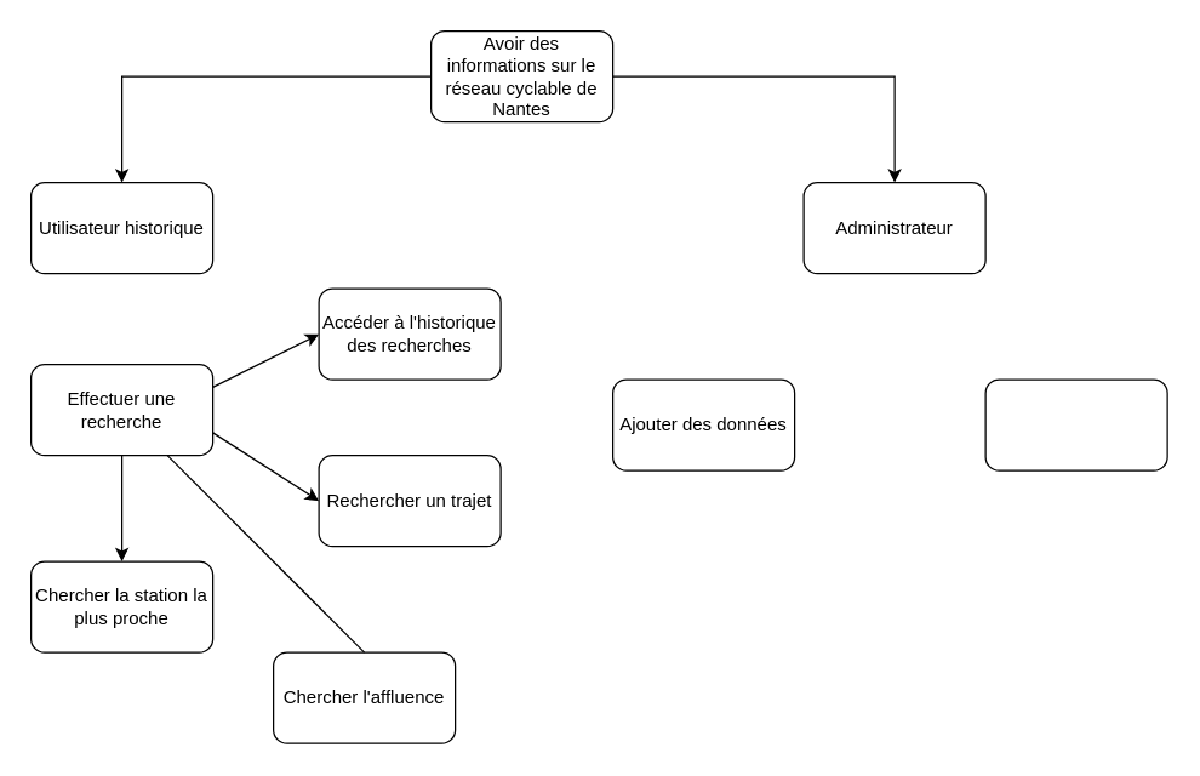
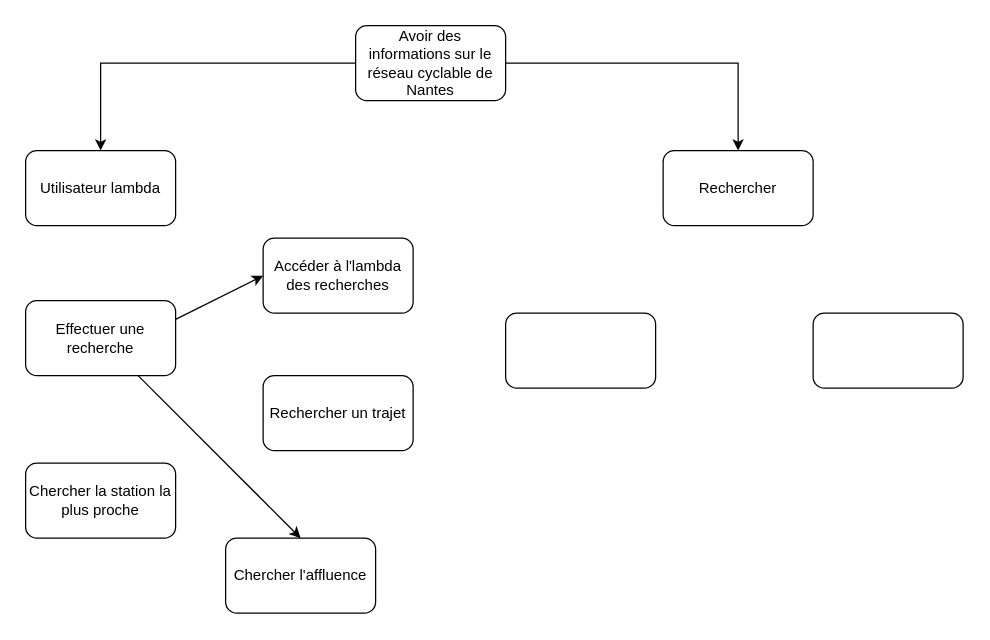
  <mxCell id="0" />
  <mxCell id="1" parent="0" />
  <mxCell id="2" value="" style="rounded=1;whiteSpace=wrap;html=1;" vertex="1" parent="1"><mxGeometry x="284" y="20" width="120" height="60" as="geometry" /></mxCell>
  <mxCell id="3" style="edgeStyle=orthogonalEdgeStyle;rounded=0;orthogonalLoop=1;jettySize=auto;html=1;exitX=0;exitY=0.5;exitDx=0;exitDy=0;entryX=0.5;entryY=0;entryDx=0;entryDy=0;" edge="1" parent="1" source="5" target="8"><mxGeometry relative="1" as="geometry" /></mxCell>
  <mxCell id="4" style="edgeStyle=orthogonalEdgeStyle;rounded=0;orthogonalLoop=1;jettySize=auto;html=1;exitX=1;exitY=0.5;exitDx=0;exitDy=0;entryX=0.5;entryY=0;entryDx=0;entryDy=0;" edge="1" parent="1" source="5" target="9"><mxGeometry relative="1" as="geometry" /></mxCell>
  <mxCell id="5" value="Avoir des informations sur le réseau cyclable de Nantes" style="text;html=1;strokeColor=none;fillColor=none;align=center;verticalAlign=middle;whiteSpace=wrap;rounded=0;" vertex="1" parent="1"><mxGeometry x="284" y="20" width="120" height="60" as="geometry" /></mxCell>
  <mxCell id="6" value="" style="rounded=1;whiteSpace=wrap;html=1;" vertex="1" parent="1"><mxGeometry x="20" y="120" width="120" height="60" as="geometry" /></mxCell>
  <mxCell id="7" value="" style="rounded=1;whiteSpace=wrap;html=1;" vertex="1" parent="1"><mxGeometry x="530" y="120" width="120" height="60" as="geometry" /></mxCell>
- <mxCell id="8" value="Utilisateur historique" style="text;html=1;strokeColor=none;fillColor=none;align=center;verticalAlign=middle;whiteSpace=wrap;rounded=0;" vertex="1" parent="1"><mxGeometry x="20" y="120" width="120" height="60" as="geometry" /></mxCell>
- <mxCell id="9" value="Administrateur" style="text;html=1;strokeColor=none;fillColor=none;align=center;verticalAlign=middle;whiteSpace=wrap;rounded=0;" vertex="1" parent="1"><mxGeometry x="530" y="120" width="120" height="60" as="geometry" /></mxCell>
+ <mxCell id="8" value="Utilisateur lambda" style="text;html=1;strokeColor=none;fillColor=none;align=center;verticalAlign=middle;whiteSpace=wrap;rounded=0;" vertex="1" parent="1"><mxGeometry x="20" y="120" width="120" height="60" as="geometry" /></mxCell>
+ <mxCell id="9" value="Rechercher" style="text;html=1;strokeColor=none;fillColor=none;align=center;verticalAlign=middle;whiteSpace=wrap;rounded=0;" vertex="1" parent="1"><mxGeometry x="530" y="120" width="120" height="60" as="geometry" /></mxCell>
  <mxCell id="10" value="" style="rounded=1;whiteSpace=wrap;html=1;" vertex="1" parent="1"><mxGeometry x="404" y="250" width="120" height="60" as="geometry" /></mxCell>
- <mxCell id="11" value="Ajouter des données" style="text;html=1;strokeColor=none;fillColor=none;align=center;verticalAlign=middle;whiteSpace=wrap;rounded=0;" vertex="1" parent="1"><mxGeometry x="404" y="250" width="120" height="60" as="geometry" /></mxCell>
  <mxCell id="12" value="" style="rounded=1;whiteSpace=wrap;html=1;" vertex="1" parent="1"><mxGeometry x="650" y="250" width="120" height="60" as="geometry" /></mxCell>
  <mxCell id="13" value="" style="rounded=1;whiteSpace=wrap;html=1;" vertex="1" parent="1"><mxGeometry x="20" y="240" width="120" height="60" as="geometry" /></mxCell>
- <mxCell id="14" style="edgeStyle=orthogonalEdgeStyle;rounded=0;orthogonalLoop=1;jettySize=auto;html=1;exitX=0.5;exitY=1;exitDx=0;exitDy=0;entryX=0.5;entryY=0;entryDx=0;entryDy=0;" edge="1" parent="1" source="15" target="23"><mxGeometry relative="1" as="geometry" /></mxCell>
  <mxCell id="15" value="Effectuer une recherche" style="text;html=1;strokeColor=none;fillColor=none;align=center;verticalAlign=middle;whiteSpace=wrap;rounded=0;" vertex="1" parent="1"><mxGeometry x="20" y="240" width="120" height="60" as="geometry" /></mxCell>
  <mxCell id="16" value="" style="rounded=1;whiteSpace=wrap;html=1;" vertex="1" parent="1"><mxGeometry x="210" y="190" width="120" height="60" as="geometry" /></mxCell>
- <mxCell id="17" value="Accéder à l'historique des recherches" style="text;html=1;strokeColor=none;fillColor=none;align=center;verticalAlign=middle;whiteSpace=wrap;rounded=0;" vertex="1" parent="1"><mxGeometry x="210" y="190" width="120" height="60" as="geometry" /></mxCell>
+ <mxCell id="17" value="Accéder à l'lambda des recherches" style="text;html=1;strokeColor=none;fillColor=none;align=center;verticalAlign=middle;whiteSpace=wrap;rounded=0;" vertex="1" parent="1"><mxGeometry x="210" y="190" width="120" height="60" as="geometry" /></mxCell>
  <mxCell id="18" value="" style="rounded=1;whiteSpace=wrap;html=1;" vertex="1" parent="1"><mxGeometry x="210" y="300" width="120" height="60" as="geometry" /></mxCell>
  <mxCell id="19" value="Rechercher un trajet" style="text;html=1;strokeColor=none;fillColor=none;align=center;verticalAlign=middle;whiteSpace=wrap;rounded=0;" vertex="1" parent="1"><mxGeometry x="210" y="300" width="120" height="60" as="geometry" /></mxCell>
  <mxCell id="20" value="" style="rounded=1;whiteSpace=wrap;html=1;" vertex="1" parent="1"><mxGeometry x="180" y="430" width="120" height="60" as="geometry" /></mxCell>
  <mxCell id="21" value="Chercher l'affluence" style="text;html=1;strokeColor=none;fillColor=none;align=center;verticalAlign=middle;whiteSpace=wrap;rounded=0;" vertex="1" parent="1"><mxGeometry x="180" y="430" width="120" height="60" as="geometry" /></mxCell>
  <mxCell id="22" value="" style="rounded=1;whiteSpace=wrap;html=1;" vertex="1" parent="1"><mxGeometry x="20" y="370" width="120" height="60" as="geometry" /></mxCell>
  <mxCell id="23" value="Chercher la station la plus proche" style="text;html=1;strokeColor=none;fillColor=none;align=center;verticalAlign=middle;whiteSpace=wrap;rounded=0;" vertex="1" parent="1"><mxGeometry x="20" y="370" width="120" height="60" as="geometry" /></mxCell>
- <mxCell id="24" value="" style="endArrow=none;html=1;rounded=0;entryX=0.5;entryY=0;entryDx=0;entryDy=0;" edge="1" parent="1" source="15" target="21"><mxGeometry width="50" height="50" relative="1" as="geometry"><mxPoint x="110" y="340" as="sourcePoint" /><mxPoint x="160" y="290" as="targetPoint" /></mxGeometry></mxCell>
- <mxCell id="25" value="" style="endArrow=classic;html=1;rounded=0;exitX=1;exitY=0.75;exitDx=0;exitDy=0;entryX=0;entryY=0.5;entryDx=0;entryDy=0;" edge="1" parent="1" source="15" target="19"><mxGeometry width="50" height="50" relative="1" as="geometry"><mxPoint x="180" y="310" as="sourcePoint" /><mxPoint x="230" y="260" as="targetPoint" /></mxGeometry></mxCell>
+ <mxCell id="24" value="" style="endArrow=classic;html=1;rounded=0;entryX=0.5;entryY=0;entryDx=0;entryDy=0;" edge="1" parent="1" source="15" target="21"><mxGeometry width="50" height="50" relative="1" as="geometry"><mxPoint x="110" y="340" as="sourcePoint" /><mxPoint x="160" y="290" as="targetPoint" /></mxGeometry></mxCell>
  <mxCell id="26" value="" style="endArrow=classic;html=1;rounded=0;entryX=0;entryY=0.5;entryDx=0;entryDy=0;exitX=1;exitY=0.25;exitDx=0;exitDy=0;" edge="1" parent="1" source="15" target="17"><mxGeometry width="50" height="50" relative="1" as="geometry"><mxPoint x="180" y="310" as="sourcePoint" /><mxPoint x="230" y="260" as="targetPoint" /></mxGeometry></mxCell>
